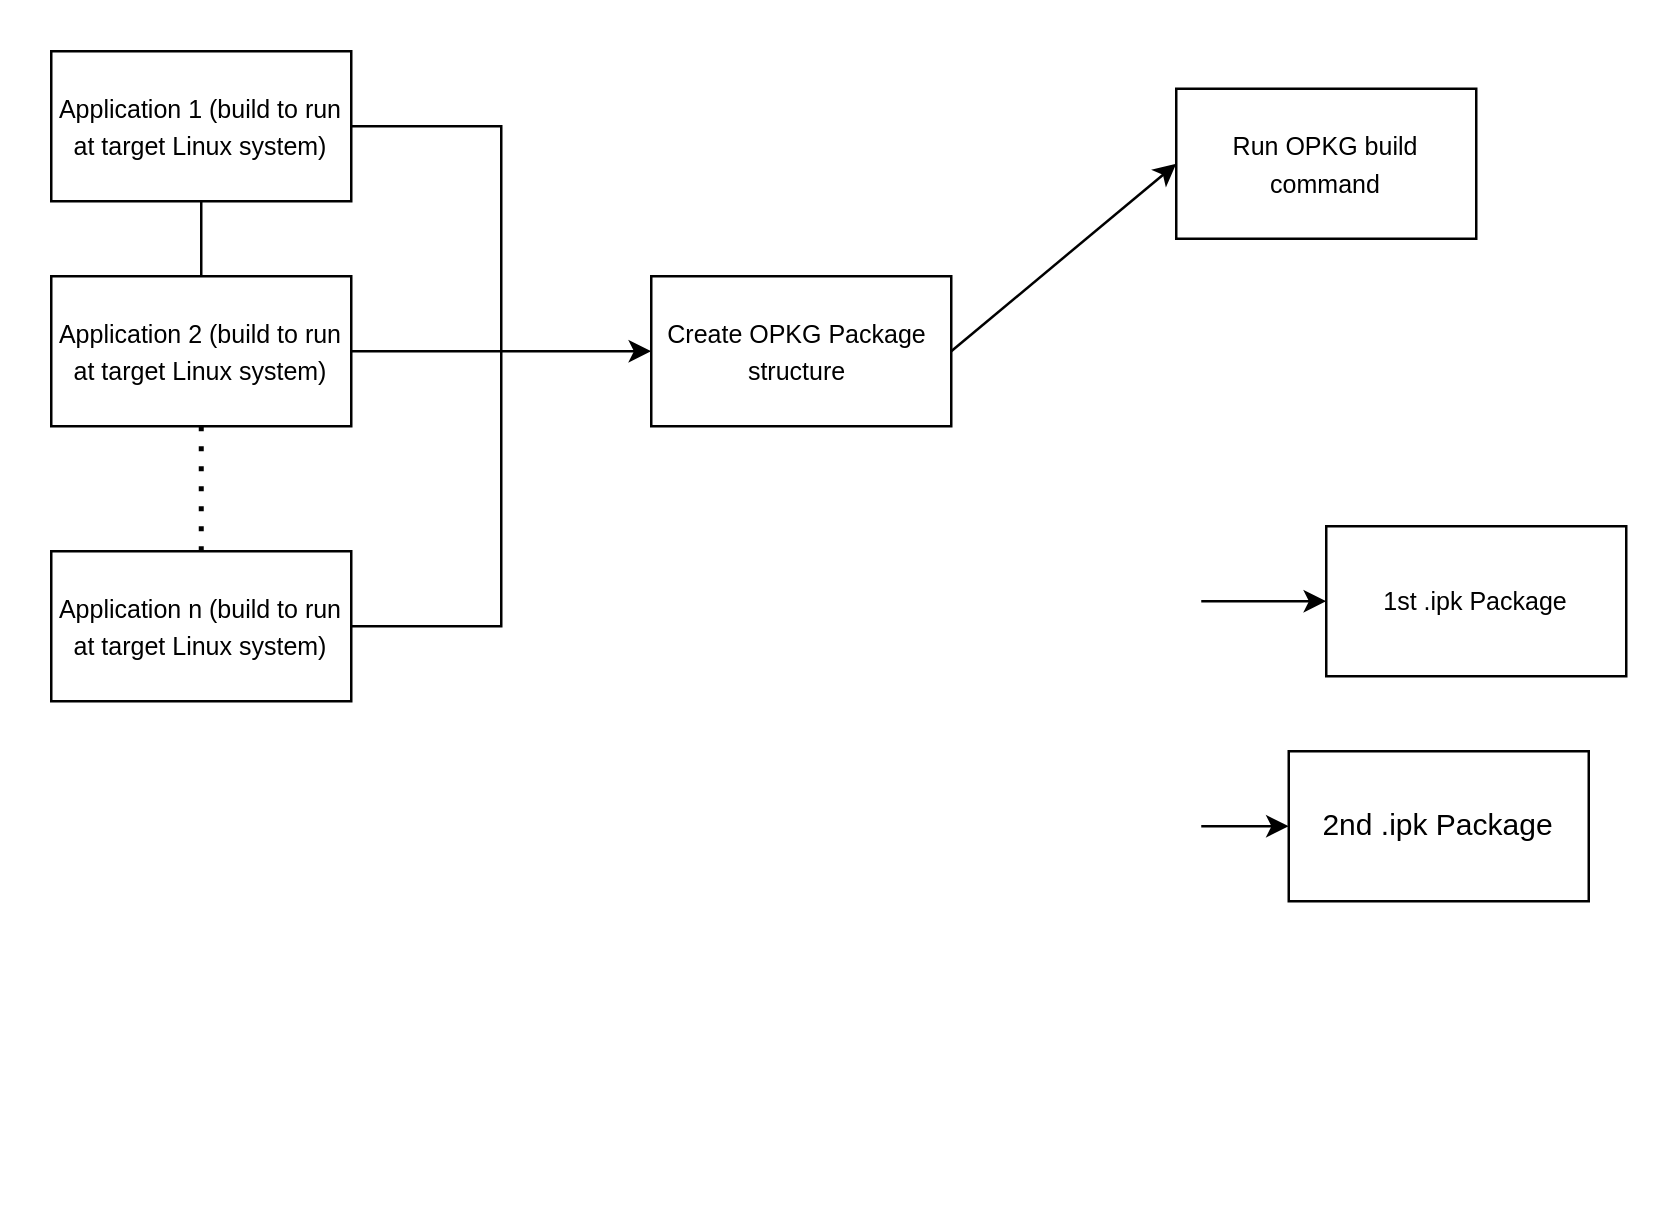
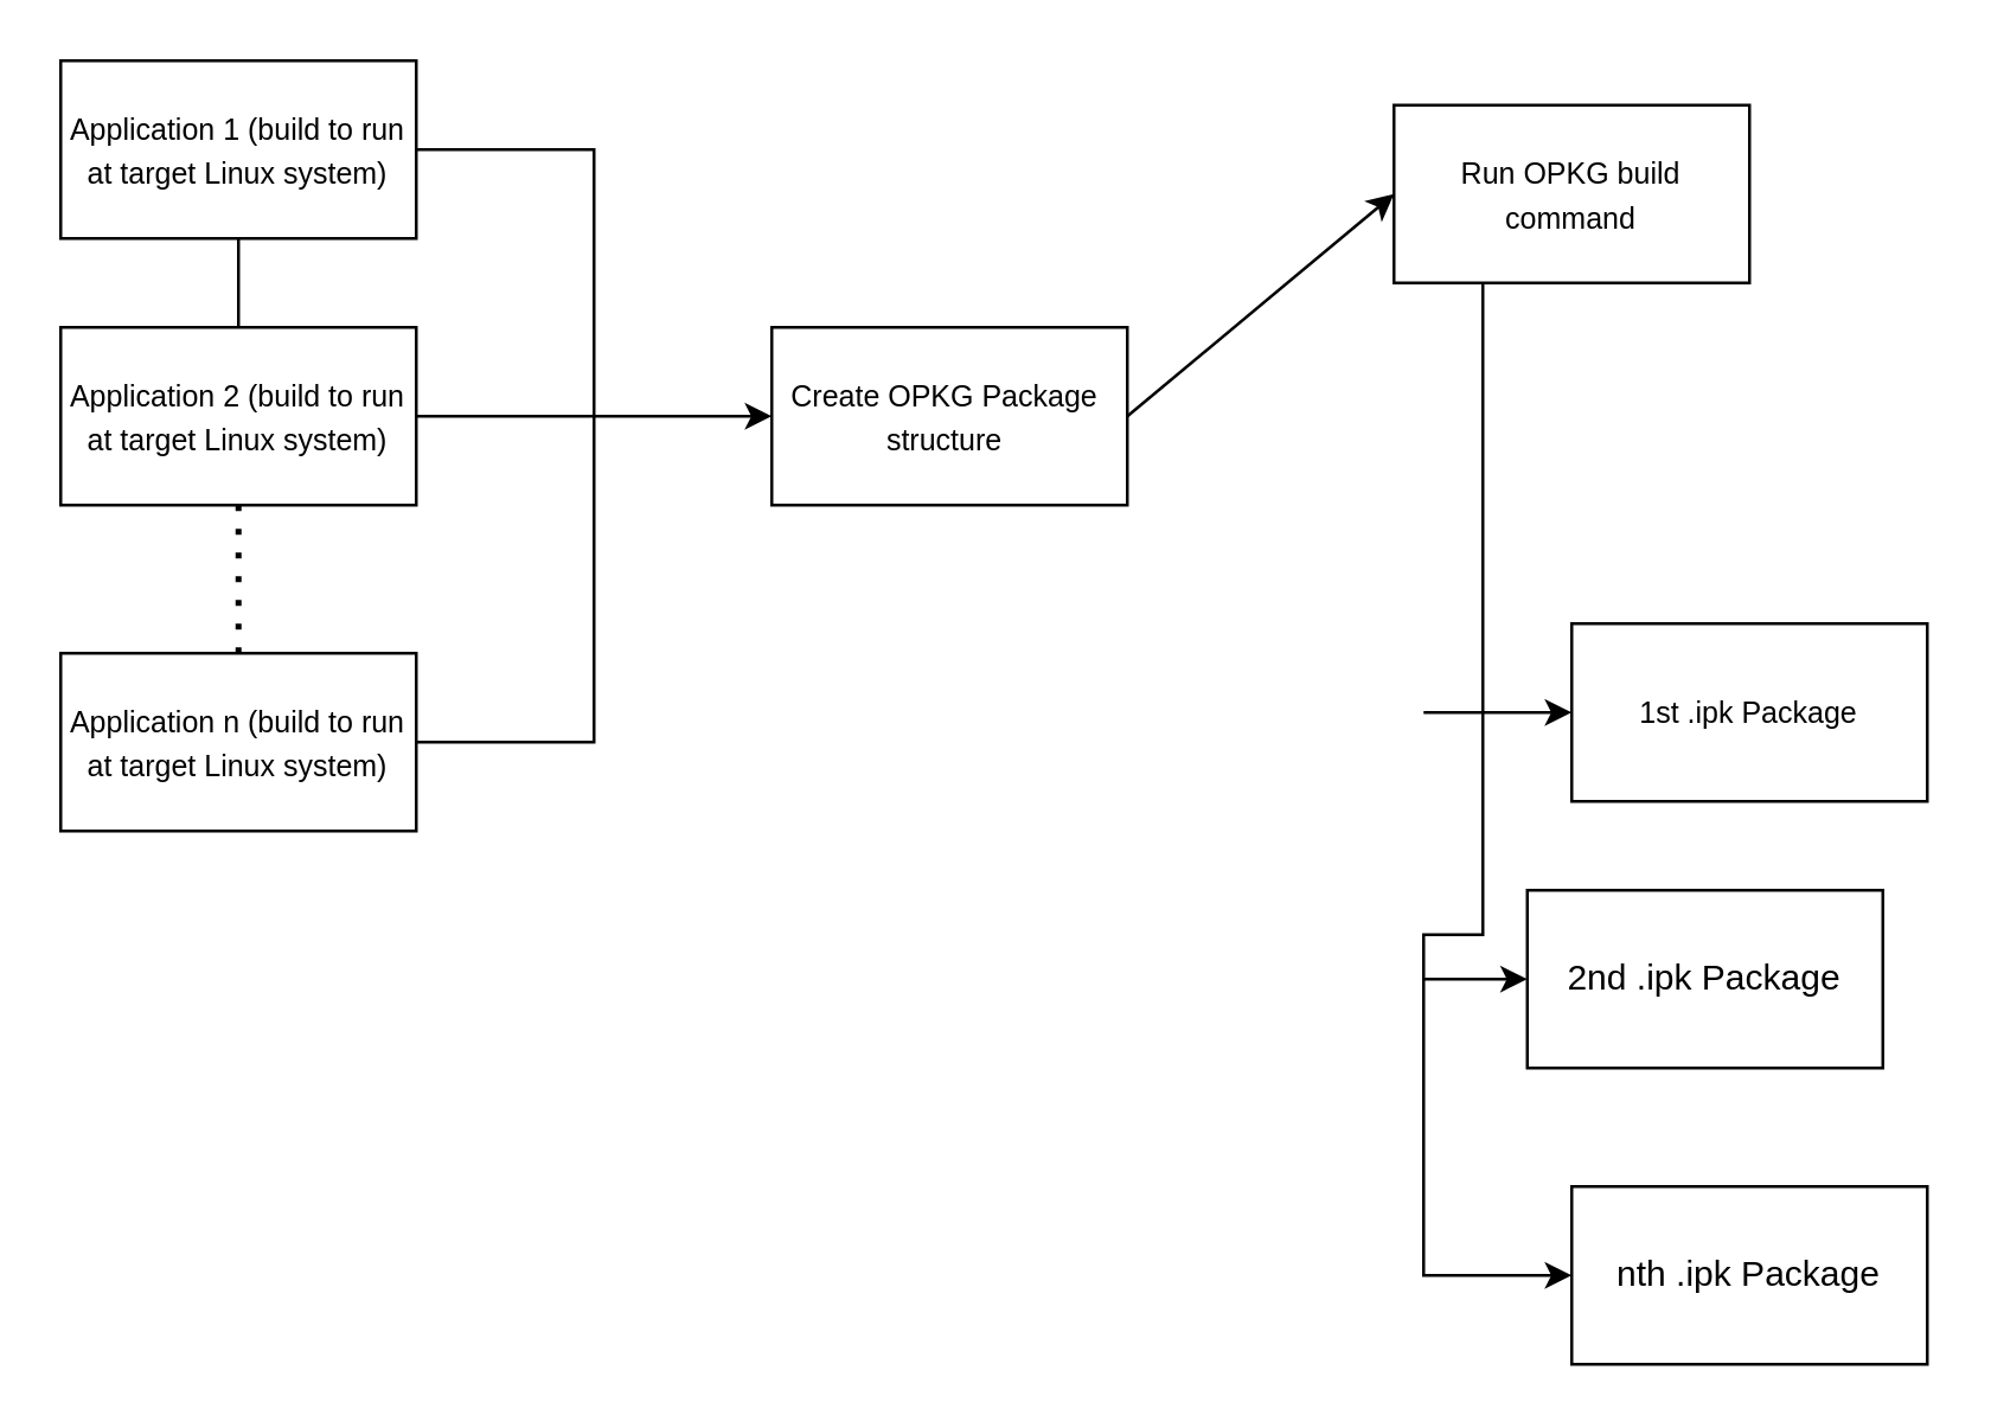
  <mxCell id="0" />
  <mxCell id="1" parent="0" />
  <mxCell id="2" value="&lt;font style=&quot;font-size: 10px;&quot;&gt;Application 1 (build to run at target Linux system)&lt;/font&gt;" style="rounded=0;whiteSpace=wrap;html=1;" vertex="1" parent="1"><mxGeometry x="20" y="20" width="120" height="60" as="geometry" /></mxCell>
  <mxCell id="3" value="&lt;font style=&quot;font-size: 10px;&quot;&gt;Application 2 (build to run at target Linux system)&lt;/font&gt;" style="rounded=0;whiteSpace=wrap;html=1;" vertex="1" parent="1"><mxGeometry x="20" y="110" width="120" height="60" as="geometry" /></mxCell>
  <mxCell id="4" value="&lt;font style=&quot;font-size: 10px;&quot;&gt;Application n (build to run at target Linux system)&lt;/font&gt;" style="rounded=0;whiteSpace=wrap;html=1;" vertex="1" parent="1"><mxGeometry x="20" y="220" width="120" height="60" as="geometry" /></mxCell>
  <mxCell id="5" value="" style="endArrow=none;dashed=1;html=1;dashPattern=1 3;strokeWidth=2;rounded=0;entryX=0.5;entryY=1;entryDx=0;entryDy=0;exitX=0.5;exitY=0;exitDx=0;exitDy=0;" edge="1" parent="1" source="4" target="3"><mxGeometry width="50" height="50" relative="1" as="geometry"><mxPoint x="60" y="230" as="sourcePoint" /><mxPoint x="110" y="180" as="targetPoint" /></mxGeometry></mxCell>
  <mxCell id="6" value="" style="endArrow=none;html=1;rounded=0;entryX=0.5;entryY=1;entryDx=0;entryDy=0;" edge="1" parent="1" target="2"><mxGeometry width="50" height="50" relative="1" as="geometry"><mxPoint x="80" y="110" as="sourcePoint" /><mxPoint x="110" y="180" as="targetPoint" /></mxGeometry></mxCell>
  <mxCell id="7" value="&lt;font style=&quot;font-size: 10px;&quot;&gt;Create OPKG Package&amp;nbsp; structure&amp;nbsp;&lt;/font&gt;" style="rounded=0;whiteSpace=wrap;html=1;" vertex="1" parent="1"><mxGeometry x="260" y="110" width="120" height="60" as="geometry" /></mxCell>
  <mxCell id="8" value="" style="endArrow=classic;html=1;rounded=0;exitX=1;exitY=0.5;exitDx=0;exitDy=0;entryX=0;entryY=0.5;entryDx=0;entryDy=0;" edge="1" parent="1" source="3" target="7"><mxGeometry width="50" height="50" relative="1" as="geometry"><mxPoint x="160" y="210" as="sourcePoint" /><mxPoint x="210" y="160" as="targetPoint" /></mxGeometry></mxCell>
  <mxCell id="9" value="" style="endArrow=none;html=1;rounded=0;exitX=1;exitY=0.5;exitDx=0;exitDy=0;" edge="1" parent="1" source="4"><mxGeometry width="50" height="50" relative="1" as="geometry"><mxPoint x="160" y="210" as="sourcePoint" /><mxPoint x="200" y="140" as="targetPoint" /><Array as="points"><mxPoint x="200" y="250" /></Array></mxGeometry></mxCell>
  <mxCell id="10" value="" style="endArrow=none;html=1;rounded=0;exitX=1;exitY=0.5;exitDx=0;exitDy=0;" edge="1" parent="1" source="2"><mxGeometry width="50" height="50" relative="1" as="geometry"><mxPoint x="160" y="210" as="sourcePoint" /><mxPoint x="200" y="140" as="targetPoint" /><Array as="points"><mxPoint x="200" y="50" /></Array></mxGeometry></mxCell>
  <mxCell id="11" value="&lt;font style=&quot;font-size: 10px;&quot;&gt;1st .ipk Package&lt;/font&gt;" style="rounded=0;whiteSpace=wrap;html=1;" vertex="1" parent="1"><mxGeometry x="530" y="210" width="120" height="60" as="geometry" /></mxCell>
+ <mxCell id="12" style="edgeStyle=orthogonalEdgeStyle;rounded=0;orthogonalLoop=1;jettySize=auto;html=1;exitX=0.25;exitY=1;exitDx=0;exitDy=0;entryX=0;entryY=0.5;entryDx=0;entryDy=0;" edge="1" parent="1" source="13" target="15"><mxGeometry relative="1" as="geometry"><mxPoint x="480.545" y="460" as="targetPoint" /><Array as="points"><mxPoint x="480" y="315" /><mxPoint x="481" y="430" /></Array></mxGeometry></mxCell>
  <mxCell id="13" value="&lt;font style=&quot;font-size: 10px;&quot;&gt;Run OPKG build command&lt;/font&gt;" style="rounded=0;whiteSpace=wrap;html=1;" vertex="1" parent="1"><mxGeometry x="470" y="35" width="120" height="60" as="geometry" /></mxCell>
  <mxCell id="14" value="2nd .ipk Package" style="rounded=0;whiteSpace=wrap;html=1;" vertex="1" parent="1"><mxGeometry x="515" y="300" width="120" height="60" as="geometry" /></mxCell>
+ <mxCell id="15" value="nth .ipk Package" style="rounded=0;whiteSpace=wrap;html=1;" vertex="1" parent="1"><mxGeometry x="530" y="400" width="120" height="60" as="geometry" /></mxCell>
  <mxCell id="16" value="" style="endArrow=classic;html=1;rounded=0;entryX=0;entryY=0.5;entryDx=0;entryDy=0;" edge="1" parent="1" target="11"><mxGeometry width="50" height="50" relative="1" as="geometry"><mxPoint x="480" y="240" as="sourcePoint" /><mxPoint x="520" y="310" as="targetPoint" /></mxGeometry></mxCell>
  <mxCell id="17" value="" style="endArrow=classic;html=1;rounded=0;entryX=0;entryY=0.5;entryDx=0;entryDy=0;" edge="1" parent="1" target="14"><mxGeometry width="50" height="50" relative="1" as="geometry"><mxPoint x="480" y="330" as="sourcePoint" /><mxPoint x="540" y="250" as="targetPoint" /></mxGeometry></mxCell>
  <mxCell id="18" value="" style="endArrow=classic;html=1;rounded=0;exitX=1;exitY=0.5;exitDx=0;exitDy=0;entryX=0;entryY=0.5;entryDx=0;entryDy=0;" edge="1" parent="1" source="7" target="13"><mxGeometry width="50" height="50" relative="1" as="geometry"><mxPoint x="290" y="360" as="sourcePoint" /><mxPoint x="340" y="310" as="targetPoint" /></mxGeometry></mxCell>
